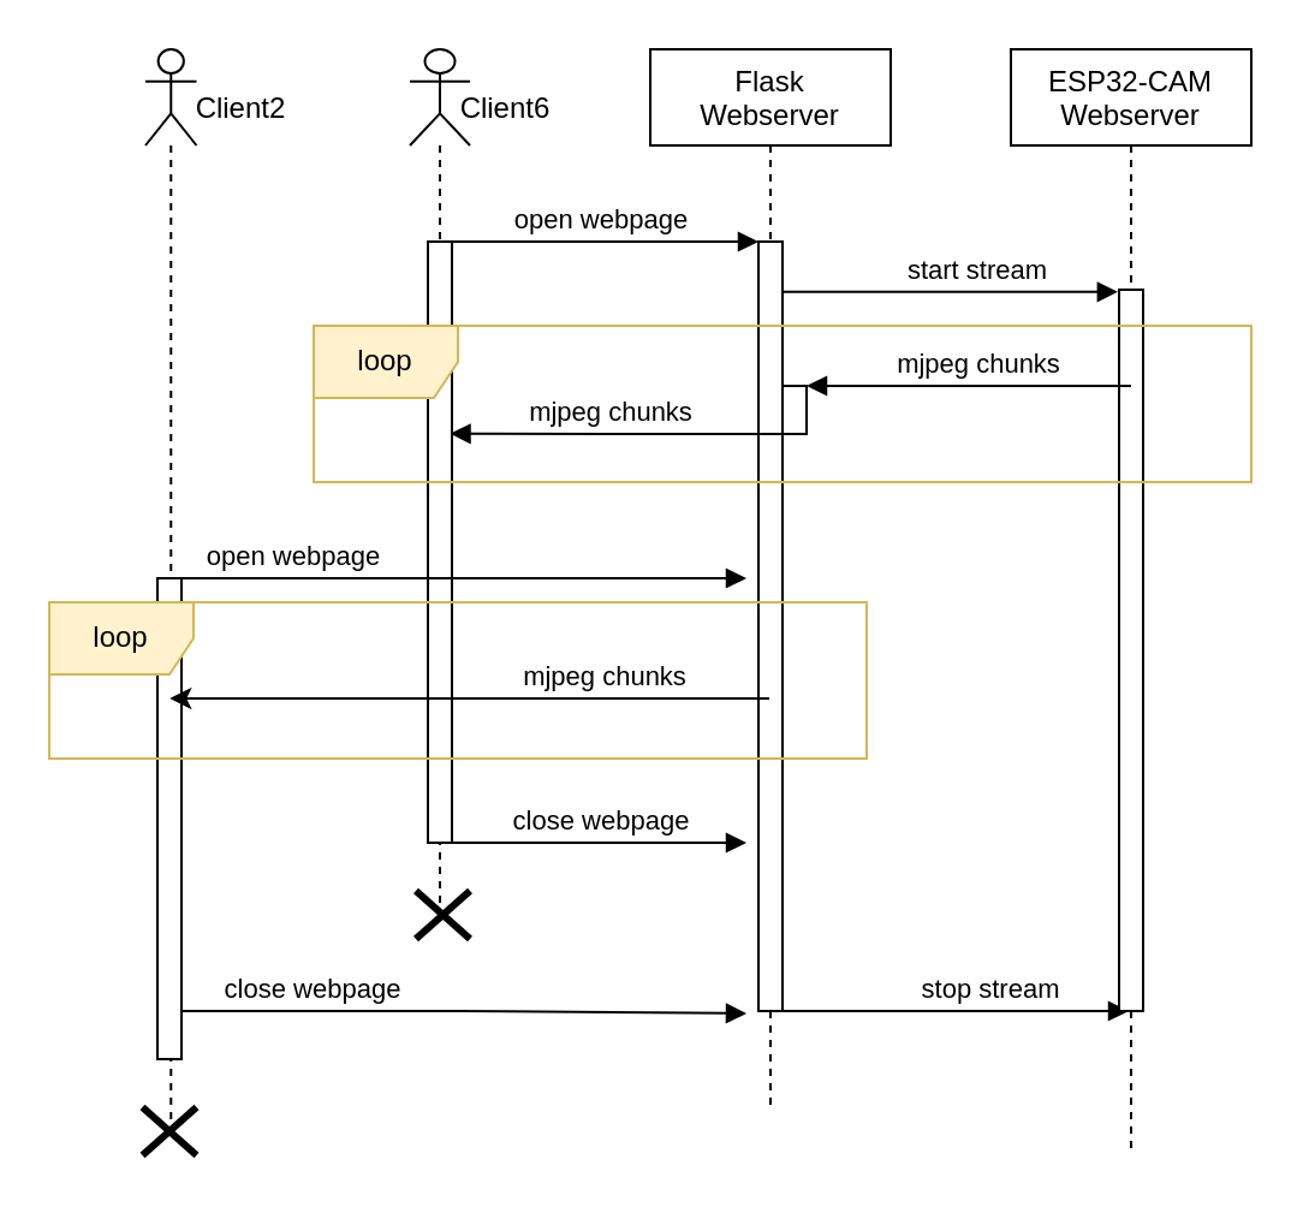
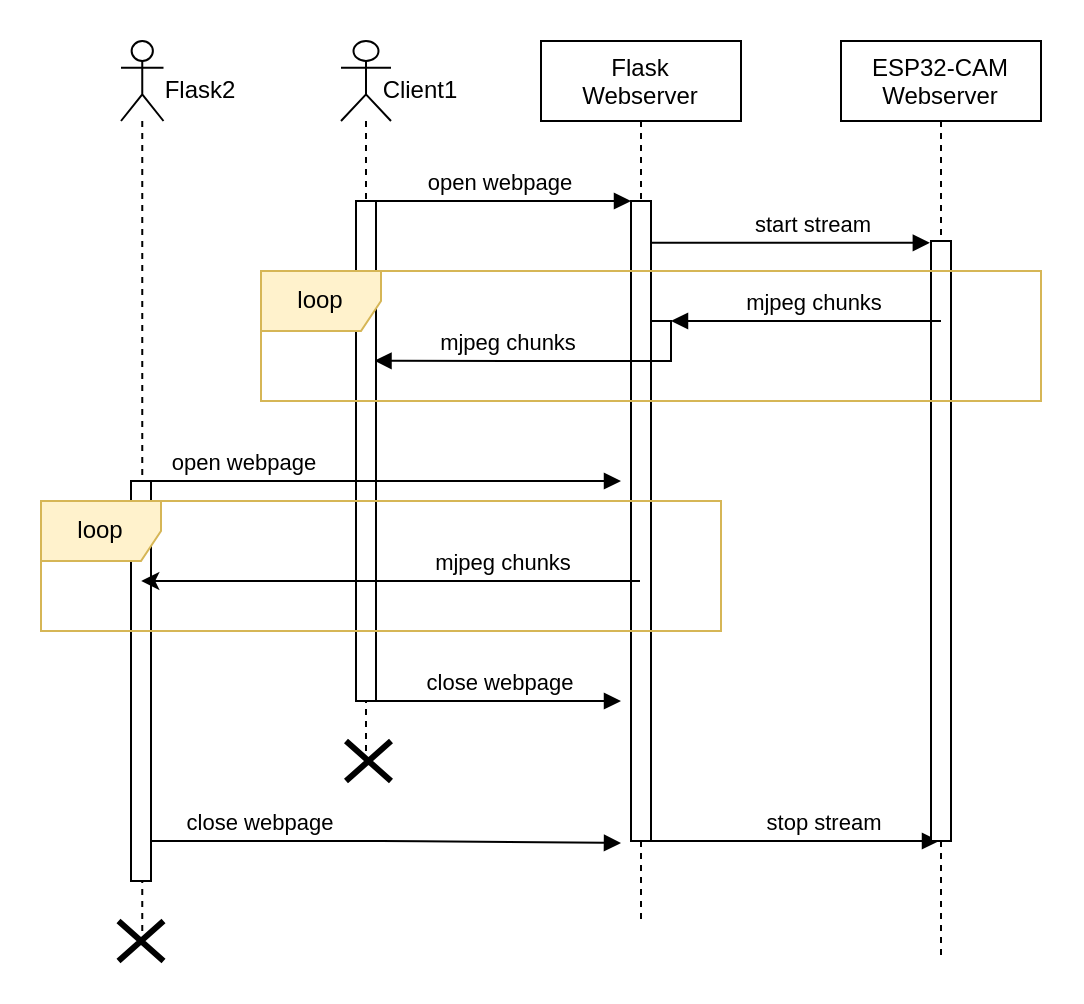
  <mxCell id="0" />
  <mxCell id="1" parent="0" />
  <mxCell id="2" value="start stream" style="verticalAlign=bottom;endArrow=block;shadow=0;strokeWidth=1;entryX=-0.057;entryY=0.003;entryDx=0;entryDy=0;entryPerimeter=0;" parent="1" source="3" target="9" edge="1"><mxGeometry x="0.202" relative="1" as="geometry"><mxPoint x="380" y="121" as="sourcePoint" /><mxPoint x="526.45" y="120.58" as="targetPoint" /><mxPoint as="offset" /></mxGeometry></mxCell>
  <mxCell id="3" value="Flask &#10;Webserver" style="shape=umlLifeline;perimeter=lifelinePerimeter;container=1;collapsible=0;recursiveResize=0;rounded=0;shadow=0;strokeWidth=1;" parent="1" vertex="1"><mxGeometry x="270" y="20" width="100" height="440" as="geometry" /></mxCell>
  <mxCell id="4" value="" style="points=[];perimeter=orthogonalPerimeter;rounded=0;shadow=0;strokeWidth=1;" parent="3" vertex="1"><mxGeometry x="45" y="80" width="10" height="320" as="geometry" /></mxCell>
  <mxCell id="5" value="" style="points=[];perimeter=orthogonalPerimeter;rounded=0;shadow=0;strokeWidth=1;" parent="3" vertex="1"><mxGeometry x="55" y="140" width="10" height="20" as="geometry" /></mxCell>
  <mxCell id="6" value="stop stream" style="verticalAlign=bottom;endArrow=block;shadow=0;strokeWidth=1;entryX=-0.057;entryY=0.003;entryDx=0;entryDy=0;entryPerimeter=0;" parent="3" edge="1"><mxGeometry x="0.202" relative="1" as="geometry"><mxPoint x="55" y="400" as="sourcePoint" /><mxPoint x="199" y="400" as="targetPoint" /><mxPoint as="offset" /></mxGeometry></mxCell>
  <mxCell id="7" value="open webpage" style="verticalAlign=bottom;endArrow=block;entryX=0;entryY=0;shadow=0;strokeWidth=1;" parent="1" target="4" edge="1"><mxGeometry relative="1" as="geometry"><mxPoint x="185" y="100" as="sourcePoint" /><mxPoint as="offset" /></mxGeometry></mxCell>
  <mxCell id="8" value="ESP32-CAM&#10;Webserver" style="shape=umlLifeline;perimeter=lifelinePerimeter;container=1;collapsible=0;recursiveResize=0;rounded=0;shadow=0;strokeWidth=1;" parent="1" vertex="1"><mxGeometry x="420" y="20" width="100" height="460" as="geometry" /></mxCell>
  <mxCell id="9" value="" style="points=[];perimeter=orthogonalPerimeter;rounded=0;shadow=0;strokeWidth=1;" parent="8" vertex="1"><mxGeometry x="45" y="100" width="10" height="300" as="geometry" /></mxCell>
  <mxCell id="10" value="mjpeg chunks" style="verticalAlign=bottom;endArrow=block;shadow=0;strokeWidth=1;" parent="1" target="5" edge="1"><mxGeometry x="-0.062" relative="1" as="geometry"><mxPoint x="470" y="160" as="sourcePoint" /><mxPoint x="370" y="180" as="targetPoint" /><mxPoint as="offset" /><Array as="points" /></mxGeometry></mxCell>
  <mxCell id="11" value="mjpeg chunks" style="verticalAlign=bottom;endArrow=block;shadow=0;strokeWidth=1;entryX=1.176;entryY=0.321;entryDx=0;entryDy=0;entryPerimeter=0;" parent="1" edge="1"><mxGeometry x="0.06" relative="1" as="geometry"><mxPoint x="330" y="180" as="sourcePoint" /><mxPoint x="186.76" y="179.88" as="targetPoint" /><Array as="points" /><mxPoint as="offset" /></mxGeometry></mxCell>
  <mxCell id="12" value="" style="shape=umlLifeline;perimeter=lifelinePerimeter;whiteSpace=wrap;html=1;container=1;dropTarget=0;collapsible=0;recursiveResize=0;outlineConnect=0;portConstraint=eastwest;newEdgeStyle={&quot;edgeStyle&quot;:&quot;elbowEdgeStyle&quot;,&quot;elbow&quot;:&quot;vertical&quot;,&quot;curved&quot;:0,&quot;rounded&quot;:0};participant=umlActor;" parent="1" vertex="1"><mxGeometry x="170" y="20" width="25" height="360" as="geometry" /></mxCell>
  <mxCell id="13" value="" style="html=1;points=[];perimeter=orthogonalPerimeter;outlineConnect=0;targetShapes=umlLifeline;portConstraint=eastwest;newEdgeStyle={&quot;edgeStyle&quot;:&quot;elbowEdgeStyle&quot;,&quot;elbow&quot;:&quot;vertical&quot;,&quot;curved&quot;:0,&quot;rounded&quot;:0};" parent="12" vertex="1"><mxGeometry x="7.5" y="80" width="10" height="250" as="geometry" /></mxCell>
  <mxCell id="14" value="loop" style="shape=umlFrame;whiteSpace=wrap;html=1;pointerEvents=0;fillColor=#fff2cc;strokeColor=#d6b656;" parent="1" vertex="1"><mxGeometry x="130" y="135" width="390" height="65" as="geometry" /></mxCell>
  <mxCell id="15" value="" style="shape=umlLifeline;perimeter=lifelinePerimeter;whiteSpace=wrap;html=1;container=1;dropTarget=0;collapsible=0;recursiveResize=0;outlineConnect=0;portConstraint=eastwest;newEdgeStyle={&quot;edgeStyle&quot;:&quot;elbowEdgeStyle&quot;,&quot;elbow&quot;:&quot;vertical&quot;,&quot;curved&quot;:0,&quot;rounded&quot;:0};participant=umlActor;" parent="1" vertex="1"><mxGeometry x="60" y="20" width="21.25" height="450" as="geometry" /></mxCell>
  <mxCell id="16" value="" style="html=1;points=[];perimeter=orthogonalPerimeter;outlineConnect=0;targetShapes=umlLifeline;portConstraint=eastwest;newEdgeStyle={&quot;edgeStyle&quot;:&quot;elbowEdgeStyle&quot;,&quot;elbow&quot;:&quot;vertical&quot;,&quot;curved&quot;:0,&quot;rounded&quot;:0};" parent="15" vertex="1"><mxGeometry x="5" y="220" width="10" height="200" as="geometry" /></mxCell>
  <mxCell id="17" value="" style="shape=umlDestroy;whiteSpace=wrap;html=1;strokeWidth=3;targetShapes=umlLifeline;" parent="15" vertex="1"><mxGeometry x="-1.25" y="440" width="22.5" height="20" as="geometry" /></mxCell>
  <mxCell id="18" value="open webpage" style="verticalAlign=bottom;endArrow=block;shadow=0;strokeWidth=1;" parent="1" source="16" edge="1"><mxGeometry x="-0.6" relative="1" as="geometry"><mxPoint x="110" y="260" as="sourcePoint" /><mxPoint as="offset" /><mxPoint x="310" y="240" as="targetPoint" /><Array as="points"><mxPoint x="140" y="240" /></Array></mxGeometry></mxCell>
  <mxCell id="19" value="" style="endArrow=classic;html=1;rounded=0;" parent="1" source="3" target="15" edge="1"><mxGeometry width="50" height="50" relative="1" as="geometry"><mxPoint x="313" y="280" as="sourcePoint" /><mxPoint x="330" y="180" as="targetPoint" /><Array as="points"><mxPoint x="170" y="290" /></Array></mxGeometry></mxCell>
  <mxCell id="20" value="mjpeg chunks" style="edgeLabel;html=1;align=center;verticalAlign=middle;resizable=0;points=[];" parent="19" vertex="1" connectable="0"><mxGeometry x="-0.243" y="1" relative="1" as="geometry"><mxPoint x="25" y="-11" as="offset" /></mxGeometry></mxCell>
  <mxCell id="21" value="loop" style="shape=umlFrame;whiteSpace=wrap;html=1;pointerEvents=0;fillColor=#fff2cc;strokeColor=#d6b656;" parent="1" vertex="1"><mxGeometry x="20" y="250" width="340" height="65" as="geometry" /></mxCell>
  <mxCell id="22" value="close webpage" style="verticalAlign=bottom;endArrow=block;entryX=0;entryY=0;shadow=0;strokeWidth=1;" parent="1" edge="1"><mxGeometry x="0.077" relative="1" as="geometry"><mxPoint x="180" y="350" as="sourcePoint" /><mxPoint as="offset" /><mxPoint x="310" y="350" as="targetPoint" /></mxGeometry></mxCell>
  <mxCell id="23" value="" style="shape=umlDestroy;whiteSpace=wrap;html=1;strokeWidth=3;targetShapes=umlLifeline;" parent="1" vertex="1"><mxGeometry x="172.5" y="370" width="22.5" height="20" as="geometry" /></mxCell>
  <mxCell id="24" value="close webpage" style="verticalAlign=bottom;endArrow=block;shadow=0;strokeWidth=1;" parent="1" source="16" edge="1"><mxGeometry x="-0.532" relative="1" as="geometry"><mxPoint x="130" y="440" as="sourcePoint" /><mxPoint as="offset" /><mxPoint x="310" y="421" as="targetPoint" /><Array as="points"><mxPoint x="200" y="420" /></Array></mxGeometry></mxCell>
- <mxCell id="25" value="Client6" style="text;html=1;strokeColor=none;fillColor=none;align=center;verticalAlign=middle;whiteSpace=wrap;rounded=0;" vertex="1" parent="1"><mxGeometry x="180" y="30" width="60" height="30" as="geometry" /></mxCell>
- <mxCell id="26" value="Client2" style="text;html=1;strokeColor=none;fillColor=none;align=center;verticalAlign=middle;whiteSpace=wrap;rounded=0;" vertex="1" parent="1"><mxGeometry x="70" y="30" width="60" height="30" as="geometry" /></mxCell>
+ <mxCell id="25" value="Client1" style="text;html=1;strokeColor=none;fillColor=none;align=center;verticalAlign=middle;whiteSpace=wrap;rounded=0;" vertex="1" parent="1"><mxGeometry x="180" y="30" width="60" height="30" as="geometry" /></mxCell>
+ <mxCell id="26" value="Flask2" style="text;html=1;strokeColor=none;fillColor=none;align=center;verticalAlign=middle;whiteSpace=wrap;rounded=0;" vertex="1" parent="1"><mxGeometry x="70" y="30" width="60" height="30" as="geometry" /></mxCell>
